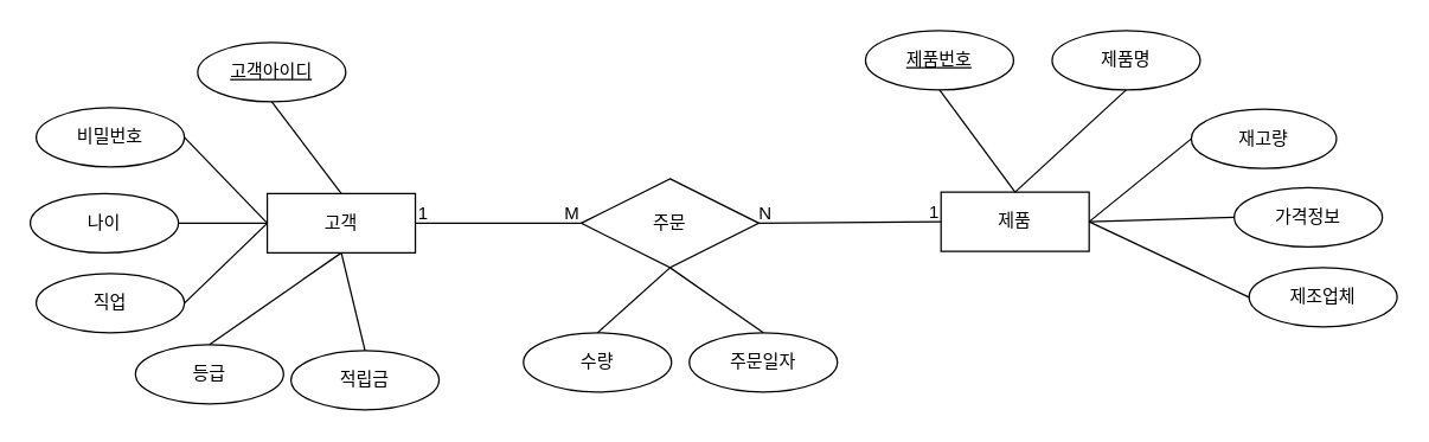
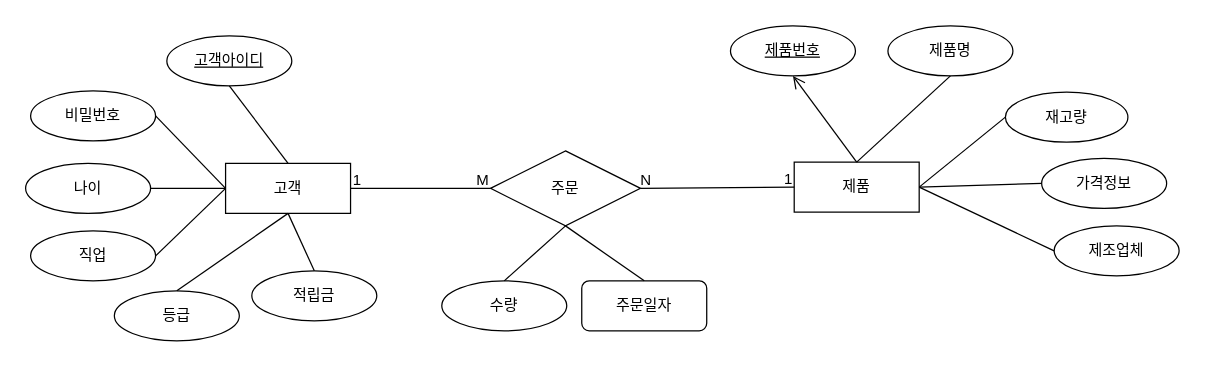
  <mxCell id="0" />
  <mxCell id="1" parent="0" />
  <mxCell id="2" value="고객" style="whiteSpace=wrap;html=1;align=center;" vertex="1" parent="1"><mxGeometry x="180" y="130" width="100" height="40" as="geometry" /></mxCell>
  <mxCell id="3" value="고객아이디" style="ellipse;whiteSpace=wrap;html=1;align=center;fontStyle=4;" vertex="1" parent="1"><mxGeometry x="133" y="28" width="100" height="40" as="geometry" /></mxCell>
  <mxCell id="4" value="" style="endArrow=none;html=1;rounded=0;fontSize=12;startSize=8;endSize=8;curved=1;entryX=0.5;entryY=1;entryDx=0;entryDy=0;exitX=0.5;exitY=0;exitDx=0;exitDy=0;" edge="1" parent="1" source="2" target="3"><mxGeometry relative="1" as="geometry"><mxPoint x="212" y="146" as="sourcePoint" /><mxPoint x="372" y="146" as="targetPoint" /></mxGeometry></mxCell>
  <mxCell id="5" value="비밀번호" style="ellipse;whiteSpace=wrap;html=1;align=center;" vertex="1" parent="1"><mxGeometry x="24" y="72" width="100" height="40" as="geometry" /></mxCell>
  <mxCell id="6" value="나이" style="ellipse;whiteSpace=wrap;html=1;align=center;" vertex="1" parent="1"><mxGeometry x="20" y="130" width="100" height="40" as="geometry" /></mxCell>
  <mxCell id="7" value="직업&lt;span style=&quot;color: rgba(0, 0, 0, 0); font-family: monospace; font-size: 0px; text-align: start; text-wrap: nowrap;&quot;&gt;%3CmxGraphModel%3E%3Croot%3E%3CmxCell%20id%3D%220%22%2F%3E%3CmxCell%20id%3D%221%22%20parent%3D%220%22%2F%3E%3CmxCell%20id%3D%222%22%20value%3D%22%EB%B9%84%EB%B0%80%EB%B2%88%ED%98%B8%22%20style%3D%22ellipse%3BwhiteSpace%3Dwrap%3Bhtml%3D1%3Balign%3Dcenter%3B%22%20vertex%3D%221%22%20parent%3D%221%22%3E%3CmxGeometry%20x%3D%22-75%22%20y%3D%22-116%22%20width%3D%22100%22%20height%3D%2240%22%20as%3D%22geometry%22%2F%3E%3C%2FmxCell%3E%3C%2Froot%3E%3C%2FmxGraphModel%3E&lt;/span&gt;" style="ellipse;whiteSpace=wrap;html=1;align=center;" vertex="1" parent="1"><mxGeometry x="24" y="184" width="100" height="40" as="geometry" /></mxCell>
  <mxCell id="8" value="등급" style="ellipse;whiteSpace=wrap;html=1;align=center;" vertex="1" parent="1"><mxGeometry x="91" y="232" width="100" height="40" as="geometry" /></mxCell>
- <mxCell id="9" value="적립금" style="ellipse;whiteSpace=wrap;html=1;align=center;" vertex="1" parent="1"><mxGeometry x="196" y="236" width="100" height="40" as="geometry" /></mxCell>
+ <mxCell id="9" value="적립금" style="ellipse;whiteSpace=wrap;html=1;align=center;" vertex="1" parent="1"><mxGeometry x="201" y="216" width="100" height="40" as="geometry" /></mxCell>
  <mxCell id="10" value="" style="endArrow=none;html=1;rounded=0;fontSize=12;startSize=8;endSize=8;curved=1;entryX=1;entryY=0.5;entryDx=0;entryDy=0;exitX=0;exitY=0.5;exitDx=0;exitDy=0;" edge="1" parent="1" source="2" target="5"><mxGeometry relative="1" as="geometry"><mxPoint x="240" y="140" as="sourcePoint" /><mxPoint x="249" y="65" as="targetPoint" /></mxGeometry></mxCell>
  <mxCell id="11" value="" style="endArrow=none;html=1;rounded=0;fontSize=12;startSize=8;endSize=8;curved=1;entryX=1;entryY=0.5;entryDx=0;entryDy=0;exitX=0;exitY=0.5;exitDx=0;exitDy=0;" edge="1" parent="1" source="2" target="6"><mxGeometry relative="1" as="geometry"><mxPoint x="189" y="214" as="sourcePoint" /><mxPoint x="133" y="156" as="targetPoint" /></mxGeometry></mxCell>
  <mxCell id="12" value="" style="endArrow=none;html=1;rounded=0;fontSize=12;startSize=8;endSize=8;curved=1;entryX=1;entryY=0.5;entryDx=0;entryDy=0;exitX=0;exitY=0.5;exitDx=0;exitDy=0;" edge="1" parent="1" source="2" target="7"><mxGeometry relative="1" as="geometry"><mxPoint x="190" y="160" as="sourcePoint" /><mxPoint x="130" y="160" as="targetPoint" /></mxGeometry></mxCell>
  <mxCell id="13" value="" style="endArrow=none;html=1;rounded=0;fontSize=12;startSize=8;endSize=8;curved=1;entryX=0.5;entryY=0;entryDx=0;entryDy=0;exitX=0.5;exitY=1;exitDx=0;exitDy=0;" edge="1" parent="1" source="2" target="8"><mxGeometry relative="1" as="geometry"><mxPoint x="190" y="160" as="sourcePoint" /><mxPoint x="134" y="214" as="targetPoint" /></mxGeometry></mxCell>
  <mxCell id="14" value="" style="endArrow=none;html=1;rounded=0;fontSize=12;startSize=8;endSize=8;curved=1;entryX=0.5;entryY=0;entryDx=0;entryDy=0;exitX=0.5;exitY=1;exitDx=0;exitDy=0;" edge="1" parent="1" source="2" target="9"><mxGeometry relative="1" as="geometry"><mxPoint x="240" y="180" as="sourcePoint" /><mxPoint x="151" y="242" as="targetPoint" /></mxGeometry></mxCell>
  <mxCell id="15" value="제품" style="whiteSpace=wrap;html=1;align=center;" vertex="1" parent="1"><mxGeometry x="635" y="129" width="100" height="40" as="geometry" /></mxCell>
  <mxCell id="16" value="제품번호" style="ellipse;whiteSpace=wrap;html=1;align=center;fontStyle=4;" vertex="1" parent="1"><mxGeometry x="584" y="20" width="100" height="40" as="geometry" /></mxCell>
- <mxCell id="17" value="" style="endArrow=none;html=1;rounded=0;fontSize=12;startSize=8;endSize=8;curved=1;entryX=0.5;entryY=1;entryDx=0;entryDy=0;exitX=0.5;exitY=0;exitDx=0;exitDy=0;" edge="1" parent="1" source="15" target="16"><mxGeometry relative="1" as="geometry"><mxPoint x="667" y="145" as="sourcePoint" /><mxPoint x="827" y="145" as="targetPoint" /></mxGeometry></mxCell>
+ <mxCell id="17" value="" style="endArrow=open;html=1;rounded=0;fontSize=12;startSize=8;endSize=8;curved=1;entryX=0.5;entryY=1;entryDx=0;entryDy=0;exitX=0.5;exitY=0;exitDx=0;exitDy=0;" edge="1" parent="1" source="15" target="16"><mxGeometry relative="1" as="geometry"><mxPoint x="667" y="145" as="sourcePoint" /><mxPoint x="827" y="145" as="targetPoint" /></mxGeometry></mxCell>
  <mxCell id="18" value="제품명" style="ellipse;whiteSpace=wrap;html=1;align=center;" vertex="1" parent="1"><mxGeometry x="710" y="20" width="100" height="40" as="geometry" /></mxCell>
  <mxCell id="19" value="재고량" style="ellipse;whiteSpace=wrap;html=1;align=center;" vertex="1" parent="1"><mxGeometry x="804" y="73" width="98" height="40" as="geometry" /></mxCell>
  <mxCell id="20" value="가격정보" style="ellipse;whiteSpace=wrap;html=1;align=center;" vertex="1" parent="1"><mxGeometry x="833" y="126" width="100" height="40" as="geometry" /></mxCell>
  <mxCell id="21" value="제조업체" style="ellipse;whiteSpace=wrap;html=1;align=center;" vertex="1" parent="1"><mxGeometry x="843" y="180" width="100" height="40" as="geometry" /></mxCell>
  <mxCell id="22" value="" style="endArrow=none;html=1;rounded=0;fontSize=12;startSize=8;endSize=8;curved=1;entryX=0.5;entryY=1;entryDx=0;entryDy=0;exitX=0.5;exitY=0;exitDx=0;exitDy=0;" edge="1" parent="1" source="15" target="18"><mxGeometry relative="1" as="geometry"><mxPoint x="695" y="139" as="sourcePoint" /><mxPoint x="704" y="64" as="targetPoint" /></mxGeometry></mxCell>
  <mxCell id="23" value="" style="endArrow=none;html=1;rounded=0;fontSize=12;startSize=8;endSize=8;curved=1;entryX=0;entryY=0.5;entryDx=0;entryDy=0;exitX=1;exitY=0.5;exitDx=0;exitDy=0;" edge="1" parent="1" source="15" target="19"><mxGeometry relative="1" as="geometry"><mxPoint x="735" y="152" as="sourcePoint" /><mxPoint x="588" y="155" as="targetPoint" /></mxGeometry></mxCell>
  <mxCell id="24" value="" style="endArrow=none;html=1;rounded=0;fontSize=12;startSize=8;endSize=8;curved=1;entryX=0;entryY=0.5;entryDx=0;entryDy=0;exitX=1;exitY=0.5;exitDx=0;exitDy=0;" edge="1" parent="1" source="15" target="20"><mxGeometry relative="1" as="geometry"><mxPoint x="645" y="159" as="sourcePoint" /><mxPoint x="585" y="159" as="targetPoint" /></mxGeometry></mxCell>
  <mxCell id="25" value="" style="endArrow=none;html=1;rounded=0;fontSize=12;startSize=8;endSize=8;curved=1;entryX=0;entryY=0.5;entryDx=0;entryDy=0;exitX=1;exitY=0.5;exitDx=0;exitDy=0;" edge="1" parent="1" source="15" target="21"><mxGeometry relative="1" as="geometry"><mxPoint x="645" y="159" as="sourcePoint" /><mxPoint x="589" y="213" as="targetPoint" /></mxGeometry></mxCell>
  <mxCell id="26" value="주문" style="shape=rhombus;perimeter=rhombusPerimeter;whiteSpace=wrap;html=1;align=center;" vertex="1" parent="1"><mxGeometry x="392" y="120" width="120" height="60" as="geometry" /></mxCell>
  <mxCell id="27" value="" style="endArrow=none;html=1;rounded=0;fontSize=12;startSize=8;endSize=8;curved=1;entryX=0;entryY=0.5;entryDx=0;entryDy=0;exitX=1;exitY=0.5;exitDx=0;exitDy=0;" edge="1" parent="1" source="2" target="26"><mxGeometry relative="1" as="geometry"><mxPoint x="315" y="156" as="sourcePoint" /><mxPoint x="459" y="255.58" as="targetPoint" /></mxGeometry></mxCell>
  <mxCell id="28" value="M" style="resizable=0;html=1;whiteSpace=wrap;align=right;verticalAlign=bottom;" connectable="0" vertex="1" parent="27"><mxGeometry x="1" relative="1" as="geometry"><mxPoint y="2" as="offset" /></mxGeometry></mxCell>
  <mxCell id="29" value="1" style="resizable=0;html=1;whiteSpace=wrap;align=right;verticalAlign=bottom;" connectable="0" vertex="1" parent="1"><mxGeometry x="289.998" y="152" as="geometry" /></mxCell>
  <mxCell id="30" value="" style="endArrow=none;html=1;rounded=0;fontSize=12;startSize=8;endSize=8;curved=1;entryX=0;entryY=0.5;entryDx=0;entryDy=0;exitX=1;exitY=0.5;exitDx=0;exitDy=0;" edge="1" parent="1" source="26" target="15"><mxGeometry relative="1" as="geometry"><mxPoint x="512" y="149.66" as="sourcePoint" /><mxPoint x="590" y="149.66" as="targetPoint" /></mxGeometry></mxCell>
  <mxCell id="31" value="1" style="resizable=0;html=1;whiteSpace=wrap;align=right;verticalAlign=bottom;" connectable="0" vertex="1" parent="30"><mxGeometry x="1" relative="1" as="geometry"><mxPoint y="2" as="offset" /></mxGeometry></mxCell>
  <mxCell id="32" value="N" style="resizable=0;html=1;whiteSpace=wrap;align=right;verticalAlign=bottom;" connectable="0" vertex="1" parent="1"><mxGeometry x="522.001" y="152" as="geometry" /></mxCell>
  <mxCell id="33" value="수량&lt;span style=&quot;color: rgba(0, 0, 0, 0); font-family: monospace; font-size: 0px; text-align: start; text-wrap: nowrap;&quot;&gt;%3CmxGraphModel%3E%3Croot%3E%3CmxCell%20id%3D%220%22%2F%3E%3CmxCell%20id%3D%221%22%20parent%3D%220%22%2F%3E%3CmxCell%20id%3D%222%22%20value%3D%22%EC%A0%81%EB%A6%BD%EA%B8%88%22%20style%3D%22ellipse%3BwhiteSpace%3Dwrap%3Bhtml%3D1%3Balign%3Dcenter%3B%22%20vertex%3D%221%22%20parent%3D%221%22%3E%3CmxGeometry%20x%3D%2272%22%20y%3D%22-87%22%20width%3D%22100%22%20height%3D%2240%22%20as%3D%22geometry%22%2F%3E%3C%2FmxCell%3E%3C%2Froot%3E%3C%2FmxGraphModel%3E&lt;/span&gt;" style="ellipse;whiteSpace=wrap;html=1;align=center;" vertex="1" parent="1"><mxGeometry x="353" y="224" width="100" height="40" as="geometry" /></mxCell>
- <mxCell id="34" value="주문일자" style="ellipse;whiteSpace=wrap;html=1;align=center;" vertex="1" parent="1"><mxGeometry x="465" y="224" width="100" height="40" as="geometry" /></mxCell>
+ <mxCell id="34" value="주문일자" style="whiteSpace=wrap;html=1;align=center;rounded=1;" vertex="1" parent="1"><mxGeometry x="465" y="224" width="100" height="40" as="geometry" /></mxCell>
  <mxCell id="35" value="" style="endArrow=none;html=1;rounded=0;fontSize=12;startSize=8;endSize=8;curved=1;entryX=0.5;entryY=1;entryDx=0;entryDy=0;exitX=0.5;exitY=0;exitDx=0;exitDy=0;" edge="1" parent="1" source="34" target="26"><mxGeometry relative="1" as="geometry"><mxPoint x="462" y="130" as="sourcePoint" /><mxPoint x="430" y="73" as="targetPoint" /></mxGeometry></mxCell>
  <mxCell id="36" value="" style="endArrow=none;html=1;rounded=0;fontSize=12;startSize=8;endSize=8;curved=1;entryX=0.5;entryY=1;entryDx=0;entryDy=0;exitX=0.5;exitY=0;exitDx=0;exitDy=0;" edge="1" parent="1" source="33" target="26"><mxGeometry relative="1" as="geometry"><mxPoint x="524" y="234" as="sourcePoint" /><mxPoint x="462" y="190" as="targetPoint" /></mxGeometry></mxCell>
